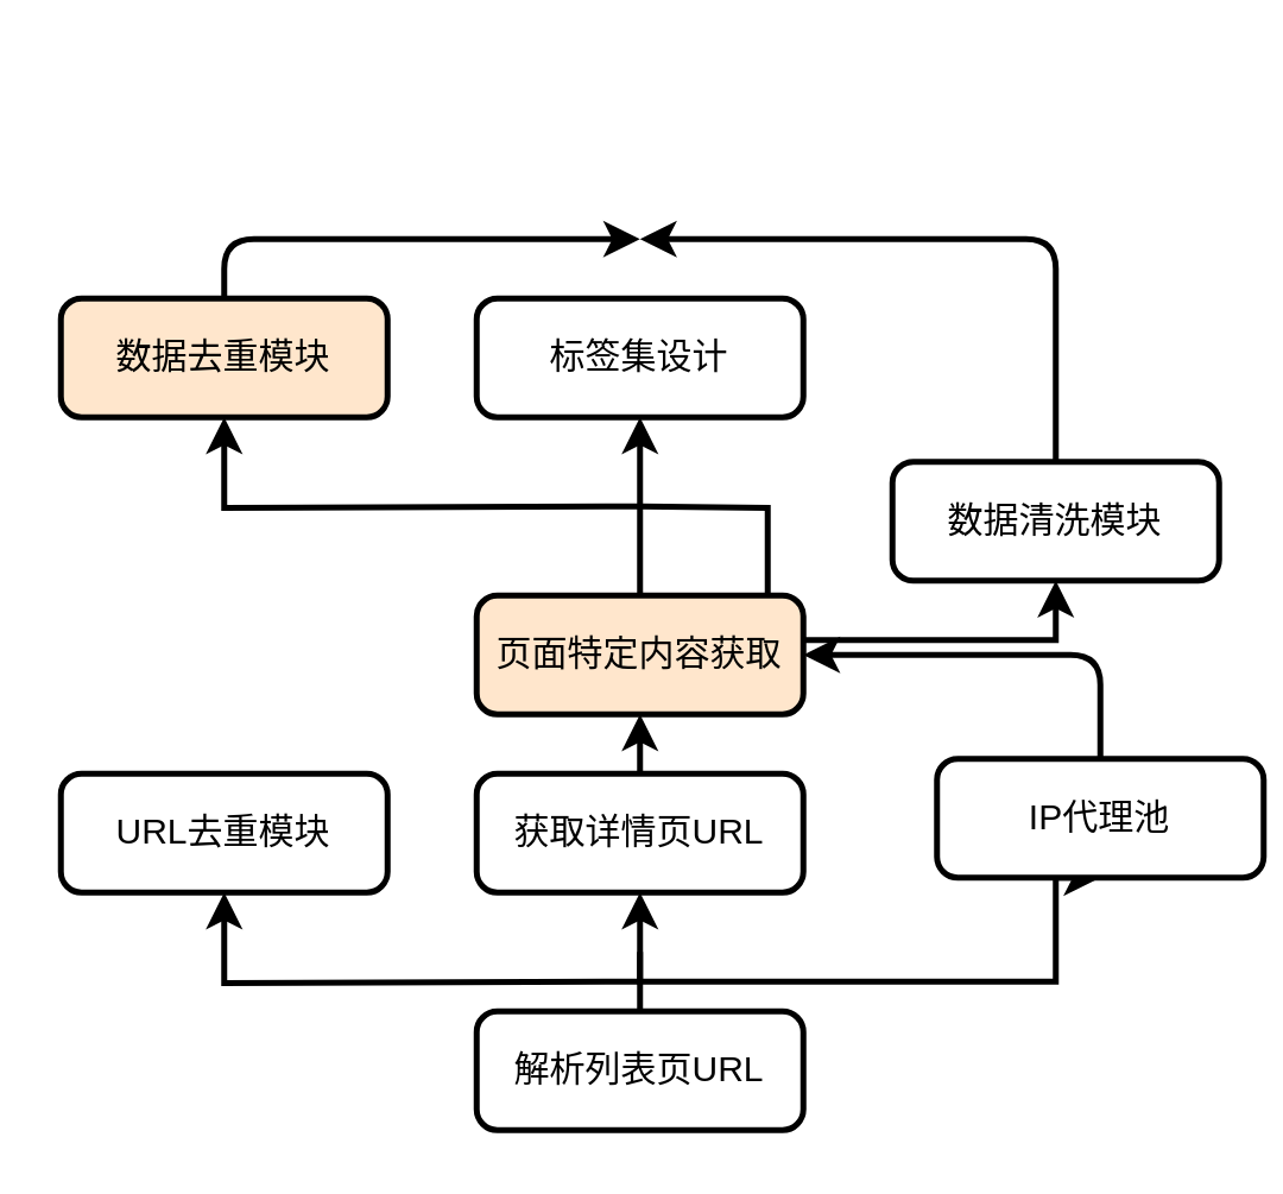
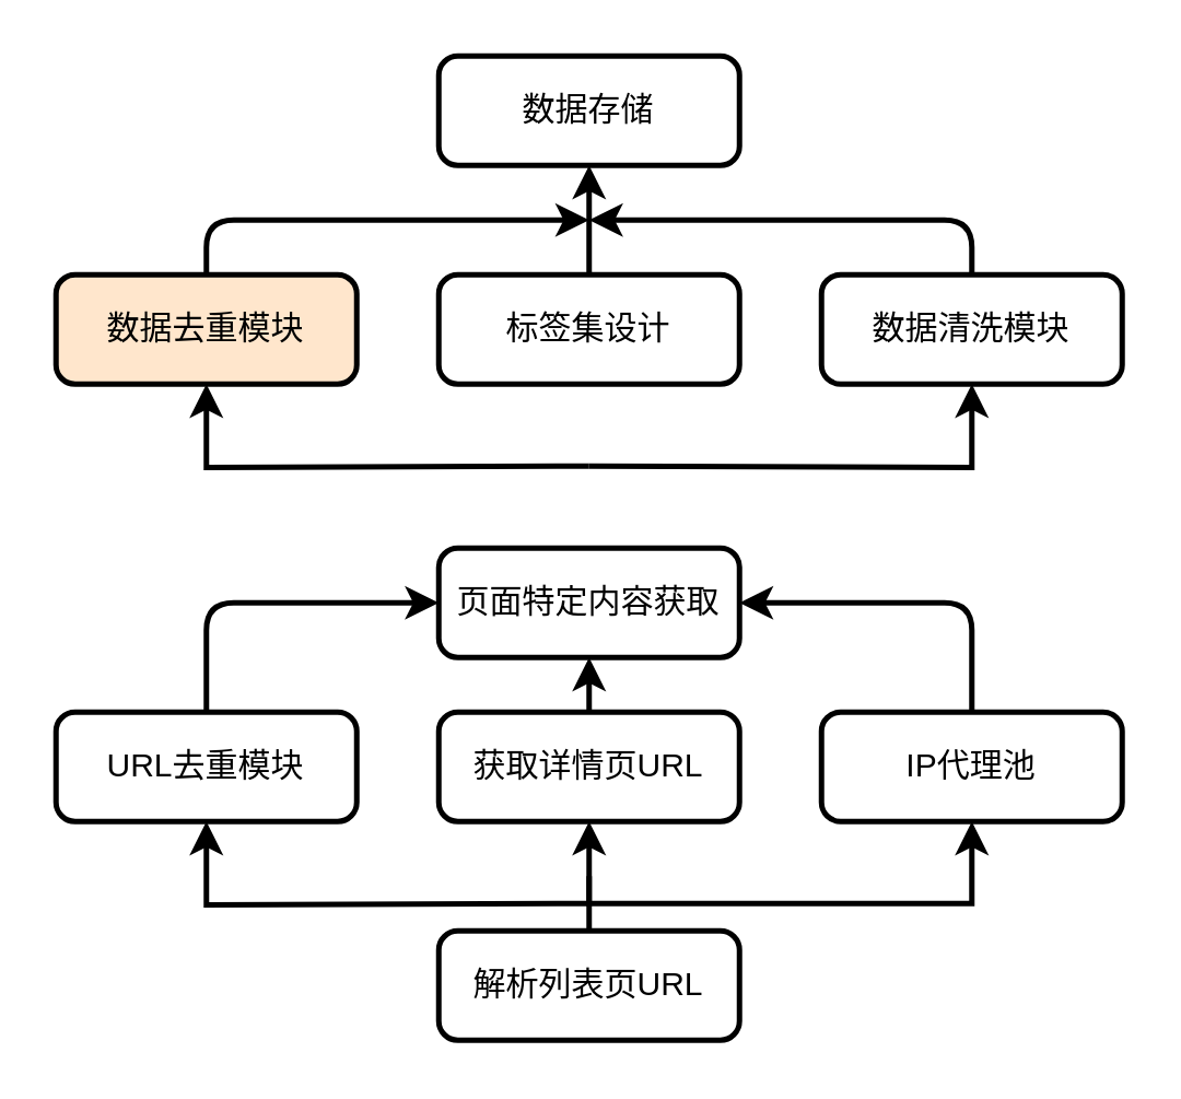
  <mxCell id="0" />
  <mxCell id="1" parent="0" />
  <mxCell id="2" style="edgeStyle=orthogonalEdgeStyle;rounded=0;orthogonalLoop=1;jettySize=auto;html=1;exitX=0.5;exitY=0;exitDx=0;exitDy=0;entryX=0.5;entryY=1;entryDx=0;entryDy=0;strokeWidth=2;" edge="1" parent="1" source="5" target="7"><mxGeometry relative="1" as="geometry" /></mxCell>
  <mxCell id="3" style="edgeStyle=orthogonalEdgeStyle;rounded=0;orthogonalLoop=1;jettySize=auto;html=1;entryX=0.5;entryY=1;entryDx=0;entryDy=0;strokeWidth=2;" edge="1" parent="1" target="16"><mxGeometry relative="1" as="geometry"><mxPoint x="215" y="320" as="sourcePoint" /><Array as="points"><mxPoint x="215" y="330" /><mxPoint x="355" y="330" /></Array></mxGeometry></mxCell>
  <mxCell id="4" style="edgeStyle=orthogonalEdgeStyle;rounded=0;orthogonalLoop=1;jettySize=auto;html=1;entryX=0.5;entryY=1;entryDx=0;entryDy=0;strokeWidth=2;" edge="1" parent="1" target="18"><mxGeometry relative="1" as="geometry"><mxPoint x="215" y="330" as="sourcePoint" /></mxGeometry></mxCell>
  <mxCell id="5" value="解析列表页URL" style="rounded=1;whiteSpace=wrap;html=1;absoluteArcSize=1;arcSize=14;strokeWidth=2;" vertex="1" parent="1"><mxGeometry x="160" y="340" width="110" height="40" as="geometry" /></mxCell>
  <mxCell id="6" style="edgeStyle=orthogonalEdgeStyle;rounded=0;orthogonalLoop=1;jettySize=auto;html=1;exitX=0.5;exitY=0;exitDx=0;exitDy=0;entryX=0.5;entryY=1;entryDx=0;entryDy=0;strokeWidth=2;" edge="1" parent="1" source="7" target="11"><mxGeometry relative="1" as="geometry" /></mxCell>
  <mxCell id="7" value="获取详情页URL&lt;span style=&quot;color: rgba(0 , 0 , 0 , 0) ; font-family: monospace ; font-size: 0px&quot;&gt;%3CmxGraphModel%3E%3Croot%3E%3CmxCell%20id%3D%220%22%2F%3E%3CmxCell%20id%3D%221%22%20parent%3D%220%22%2F%3E%3CmxCell%20id%3D%222%22%20value%3D%22%E9%A2%84%E5%A4%84%E7%90%86%22%20style%3D%22rounded%3D1%3BwhiteSpace%3Dwrap%3Bhtml%3D1%3BabsoluteArcSize%3D1%3BarcSize%3D14%3BstrokeWidth%3D2%3B%22%20vertex%3D%221%22%20parent%3D%221%22%3E%3CmxGeometry%20x%3D%22220%22%20y%3D%22240%22%20width%3D%22110%22%20height%3D%2240%22%20as%3D%22geometry%22%2F%3E%3C%2FmxCell%3E%3C%2Froot%3E%3C%2FmxGraphModel%3E&lt;/span&gt;" style="rounded=1;whiteSpace=wrap;html=1;absoluteArcSize=1;arcSize=14;strokeWidth=2;" vertex="1" parent="1"><mxGeometry x="160" y="260" width="110" height="40" as="geometry" /></mxCell>
- <mxCell id="8" style="edgeStyle=orthogonalEdgeStyle;rounded=0;orthogonalLoop=1;jettySize=auto;html=1;exitX=0.5;exitY=0;exitDx=0;exitDy=0;entryX=0.5;entryY=1;entryDx=0;entryDy=0;strokeWidth=2;" edge="1" parent="1" source="11" target="13"><mxGeometry relative="1" as="geometry" /></mxCell>
  <mxCell id="9" style="edgeStyle=orthogonalEdgeStyle;rounded=0;orthogonalLoop=1;jettySize=auto;html=1;entryX=0.5;entryY=1;entryDx=0;entryDy=0;strokeWidth=2;" edge="1" parent="1" target="22"><mxGeometry relative="1" as="geometry"><mxPoint x="215" y="170" as="sourcePoint" /></mxGeometry></mxCell>
  <mxCell id="10" style="edgeStyle=orthogonalEdgeStyle;rounded=0;orthogonalLoop=1;jettySize=auto;html=1;entryX=0.5;entryY=1;entryDx=0;entryDy=0;strokeWidth=2;" edge="1" parent="1" target="20"><mxGeometry relative="1" as="geometry"><mxPoint x="215" y="170" as="sourcePoint" /></mxGeometry></mxCell>
- <mxCell id="11" value="页面特定内容获取" style="rounded=1;whiteSpace=wrap;html=1;absoluteArcSize=1;arcSize=14;strokeWidth=2;fillColor=#ffe6cc;" vertex="1" parent="1"><mxGeometry x="160" y="200" width="110" height="40" as="geometry" /></mxCell>
+ <mxCell id="11" value="页面特定内容获取" style="rounded=1;whiteSpace=wrap;html=1;absoluteArcSize=1;arcSize=14;strokeWidth=2;" vertex="1" parent="1"><mxGeometry x="160" y="200" width="110" height="40" as="geometry" /></mxCell>
+ <mxCell id="12" style="edgeStyle=orthogonalEdgeStyle;rounded=0;orthogonalLoop=1;jettySize=auto;html=1;exitX=0.5;exitY=0;exitDx=0;exitDy=0;entryX=0.5;entryY=1;entryDx=0;entryDy=0;strokeWidth=2;" edge="1" parent="1" source="13" target="14"><mxGeometry relative="1" as="geometry" /></mxCell>
  <mxCell id="13" value="标签集设计" style="rounded=1;whiteSpace=wrap;html=1;absoluteArcSize=1;arcSize=14;strokeWidth=2;" vertex="1" parent="1"><mxGeometry x="160" y="100" width="110" height="40" as="geometry" /></mxCell>
+ <mxCell id="14" value="数据存储" style="rounded=1;whiteSpace=wrap;html=1;absoluteArcSize=1;arcSize=14;strokeWidth=2;" vertex="1" parent="1"><mxGeometry x="160" y="20" width="110" height="40" as="geometry" /></mxCell>
  <mxCell id="15" style="edgeStyle=orthogonalEdgeStyle;rounded=1;orthogonalLoop=1;jettySize=auto;html=1;exitX=0.5;exitY=0;exitDx=0;exitDy=0;entryX=1;entryY=0.5;entryDx=0;entryDy=0;strokeWidth=2;" edge="1" parent="1" source="16" target="11"><mxGeometry relative="1" as="geometry" /></mxCell>
- <mxCell id="16" value="IP代理池" style="rounded=1;whiteSpace=wrap;html=1;absoluteArcSize=1;arcSize=14;strokeWidth=2;" vertex="1" parent="1"><mxGeometry x="315" y="255" width="110" height="40" as="geometry" /></mxCell>
+ <mxCell id="16" value="IP代理池" style="rounded=1;whiteSpace=wrap;html=1;absoluteArcSize=1;arcSize=14;strokeWidth=2;" vertex="1" parent="1"><mxGeometry x="300" y="260" width="110" height="40" as="geometry" /></mxCell>
+ <mxCell id="17" style="edgeStyle=orthogonalEdgeStyle;rounded=1;orthogonalLoop=1;jettySize=auto;html=1;exitX=0.5;exitY=0;exitDx=0;exitDy=0;entryX=0;entryY=0.5;entryDx=0;entryDy=0;strokeWidth=2;" edge="1" parent="1" source="18" target="11"><mxGeometry relative="1" as="geometry" /></mxCell>
  <mxCell id="18" value="URL去重模块" style="rounded=1;whiteSpace=wrap;html=1;absoluteArcSize=1;arcSize=14;strokeWidth=2;" vertex="1" parent="1"><mxGeometry x="20" y="260" width="110" height="40" as="geometry" /></mxCell>
  <mxCell id="19" style="edgeStyle=orthogonalEdgeStyle;rounded=1;orthogonalLoop=1;jettySize=auto;html=1;exitX=0.5;exitY=0;exitDx=0;exitDy=0;startArrow=none;startFill=0;strokeWidth=2;" edge="1" parent="1" source="20"><mxGeometry relative="1" as="geometry"><mxPoint x="215" y="80" as="targetPoint" /><Array as="points"><mxPoint x="355" y="80" /></Array></mxGeometry></mxCell>
- <mxCell id="20" value="数据清洗模块" style="rounded=1;whiteSpace=wrap;html=1;absoluteArcSize=1;arcSize=14;strokeWidth=2;" vertex="1" parent="1"><mxGeometry x="300" y="155" width="110" height="40" as="geometry" /></mxCell>
+ <mxCell id="20" value="数据清洗模块" style="rounded=1;whiteSpace=wrap;html=1;absoluteArcSize=1;arcSize=14;strokeWidth=2;" vertex="1" parent="1"><mxGeometry x="300" y="100" width="110" height="40" as="geometry" /></mxCell>
  <mxCell id="21" style="edgeStyle=orthogonalEdgeStyle;rounded=1;orthogonalLoop=1;jettySize=auto;html=1;exitX=0.5;exitY=0;exitDx=0;exitDy=0;strokeWidth=2;startArrow=none;startFill=0;" edge="1" parent="1" source="22"><mxGeometry relative="1" as="geometry"><mxPoint x="215" y="80" as="targetPoint" /><Array as="points"><mxPoint x="75" y="80" /></Array></mxGeometry></mxCell>
  <mxCell id="22" value="数据去重模块" style="rounded=1;whiteSpace=wrap;html=1;absoluteArcSize=1;arcSize=14;strokeWidth=2;fillColor=#ffe6cc;" vertex="1" parent="1"><mxGeometry x="20" y="100" width="110" height="40" as="geometry" /></mxCell>
